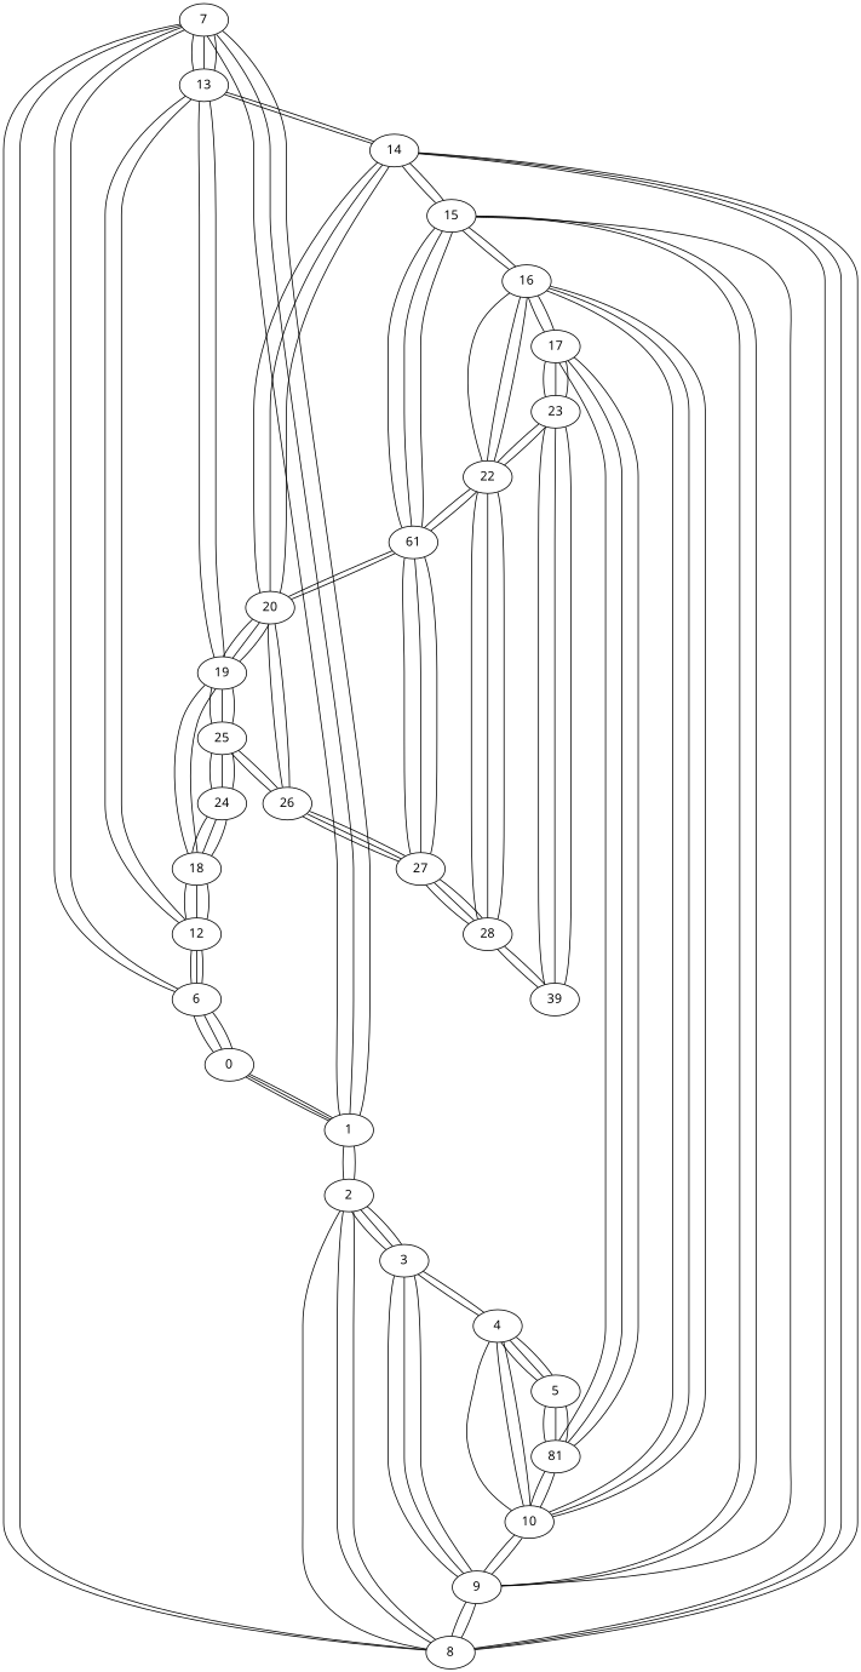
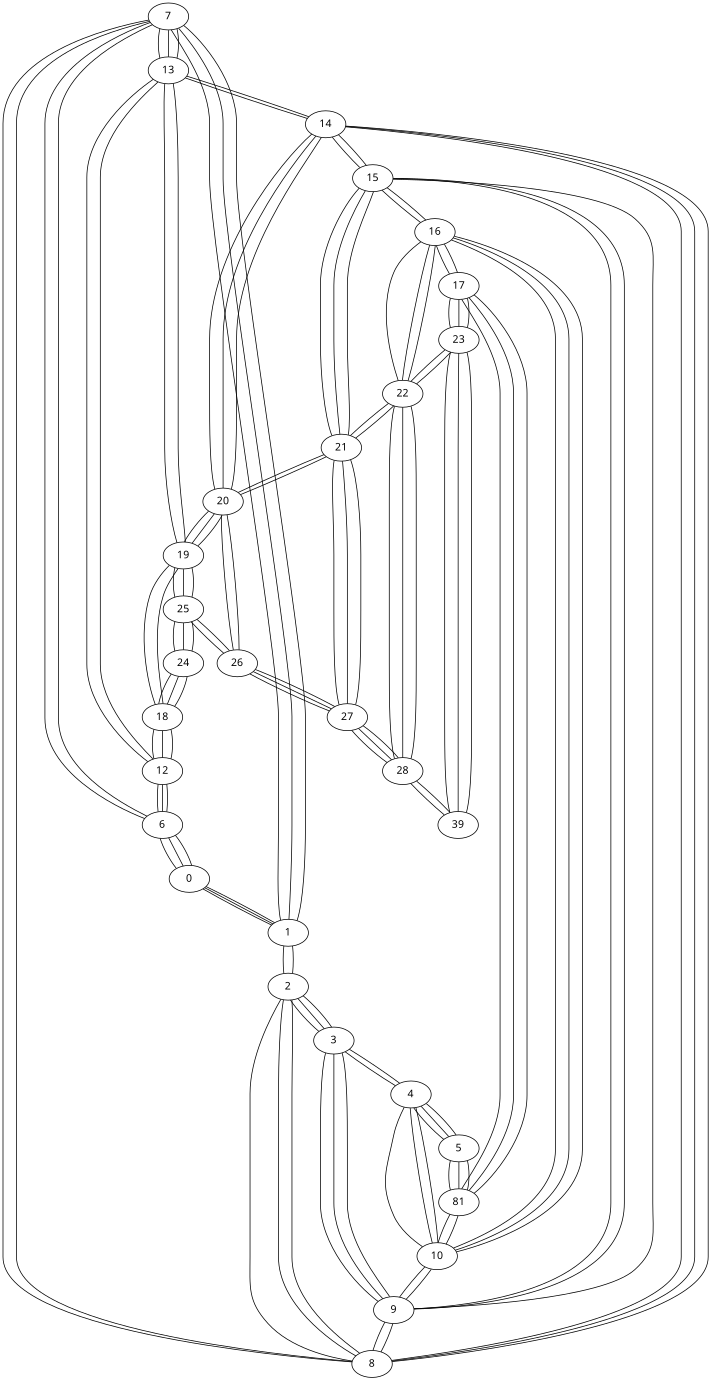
  graph {
    fontname="Noto Sans"
    node [fontname="Noto Sans"]
    edge [fontname="Noto Sans"]
    7
    13
    1
    6
    8
    12
    19
    14
    0
    2
    9
    18
    25
    20
    15
    3
    24
    26
    27
-   21 [label=61]
+   21
    22
    16
    10
    4
    5
    n26 [label=81]
    17
    28
    23
    n30 [label=39]
    7 -- 13
    7 -- 13
    7 -- 1
    7 -- 6
    7 -- 8
    13 -- 7
    13 -- 12
    13 -- 19
    13 -- 14
    1 -- 7
    1 -- 7
    1 -- 0
    1 -- 2
    6 -- 7
    6 -- 12
    6 -- 0
    6 -- 0
    8 -- 7
    8 -- 14
    8 -- 14
    8 -- 2
    8 -- 9
    12 -- 13
    12 -- 6
    12 -- 6
    12 -- 18
    19 -- 13
    19 -- 18
    19 -- 25
    19 -- 25
    19 -- 20
    14 -- 13
    14 -- 8
    14 -- 20
    14 -- 20
    14 -- 15
    0 -- 1
    0 -- 1
    0 -- 6
    2 -- 1
    2 -- 8
    2 -- 8
    2 -- 3
    9 -- 8
    9 -- 15
    9 -- 3
    9 -- 3
    9 -- 10
    18 -- 12
    18 -- 12
    18 -- 19
    18 -- 24
    25 -- 19
    25 -- 24
    25 -- 24
    25 -- 26
    20 -- 19
    20 -- 19
    20 -- 14
    20 -- 26
    20 -- 21
    15 -- 14
    15 -- 9
    15 -- 9
    15 -- 21
    15 -- 16
    3 -- 2
    3 -- 2
    3 -- 9
    3 -- 4
    24 -- 18
    24 -- 18
    24 -- 25
    26 -- 25
    26 -- 20
    26 -- 27
    26 -- 27
    27 -- 26
    27 -- 21
    27 -- 21
    27 -- 28
    21 -- 20
    21 -- 15
    21 -- 15
    21 -- 27
    21 -- 22
    22 -- 21
    22 -- 16
    22 -- 28
    22 -- 28
    22 -- 23
    16 -- 15
    16 -- 22
    16 -- 22
    16 -- 10
    16 -- 17
    10 -- 9
    10 -- 16
    10 -- 16
    10 -- 4
    10 -- n26
    4 -- 3
    4 -- 10
    4 -- 10
    4 -- 5
    5 -- 4
    5 -- 4
    5 -- n26
    n26 -- 10
    n26 -- 5
    n26 -- 5
    n26 -- 17
    17 -- 16
    17 -- n26
    17 -- n26
    17 -- 23
    28 -- 27
    28 -- 27
    28 -- 22
    28 -- n30
    23 -- 22
    23 -- 17
    23 -- 17
    23 -- n30
    n30 -- 28
    n30 -- 23
    n30 -- 23
  }
